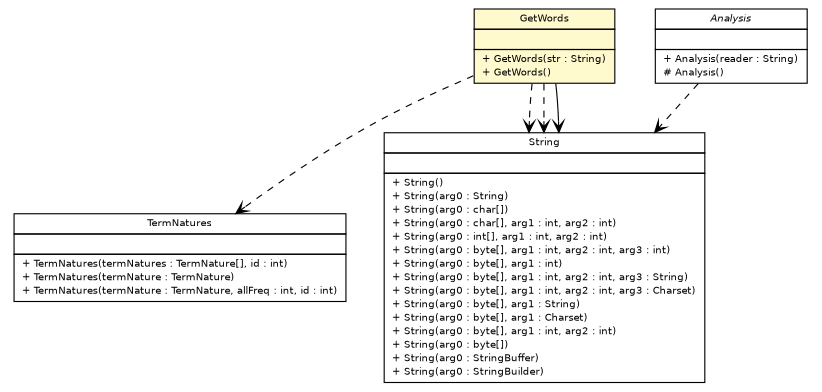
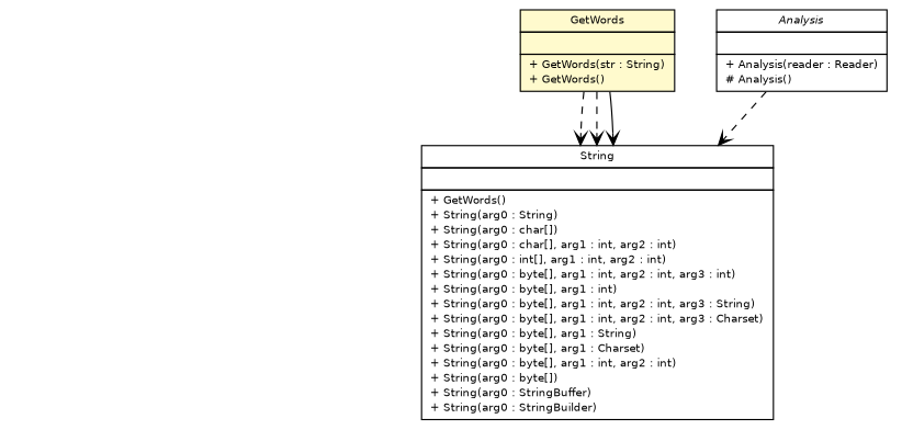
  digraph {
    node [fontcolor=black fontname=Helvetica fontsize=9.0 shape=plaintext]
    edge [arrowhead=open color=black fontcolor=black fontname=Helvetica fontsize=10.0 headport=p labelfontname=Helvetica labelfontsize=10 style=dashed tailport=p]
    n1 [label=<<table border="0" cellborder="1" cellspacing="0" cellpadding="2" port="p" bgcolor="lemonChiffon" href="./GetWords.html"> 		<tr><td><table border="0" cellspacing="0" cellpadding="1"> 			<tr><td> GetWords </td></tr> 		</table></td></tr> 		<tr><td><table border="0" cellspacing="0" cellpadding="1"> 			<tr><td align="left">  </td></tr> 		</table></td></tr> 		<tr><td><table border="0" cellspacing="0" cellpadding="1"> 			<tr><td align="left"> + GetWords(str : String) </td></tr> 			<tr><td align="left"> + GetWords() </td></tr> 		</table></td></tr> 		</table>>]
-   n2 [label=<<table border="0" cellborder="1" cellspacing="0" cellpadding="2" port="p" href="../domain/TermNatures.html"> 		<tr><td><table border="0" cellspacing="0" cellpadding="1"> 			<tr><td> TermNatures </td></tr> 		</table></td></tr> 		<tr><td><table border="0" cellspacing="0" cellpadding="1"> 			<tr><td align="left">  </td></tr> 		</table></td></tr> 		<tr><td><table border="0" cellspacing="0" cellpadding="1"> 			<tr><td align="left"> + TermNatures(termNatures : TermNature[], id : int) </td></tr> 			<tr><td align="left"> + TermNatures(termNature : TermNature) </td></tr> 			<tr><td align="left"> + TermNatures(termNature : TermNature, allFreq : int, id : int) </td></tr> 		</table></td></tr> 		</table>>]
-   n3 [label=<<table border="0" cellborder="1" cellspacing="0" cellpadding="2" port="p" href="http://java.sun.com/j2se/1.4.2/docs/api/java/lang/String.html"> 		<tr><td><table border="0" cellspacing="0" cellpadding="1"> 			<tr><td> String </td></tr> 		</table></td></tr> 		<tr><td><table border="0" cellspacing="0" cellpadding="1"> 			<tr><td align="left">  </td></tr> 		</table></td></tr> 		<tr><td><table border="0" cellspacing="0" cellpadding="1"> 			<tr><td align="left"> + String() </td></tr> 			<tr><td align="left"> + String(arg0 : String) </td></tr> 			<tr><td align="left"> + String(arg0 : char[]) </td></tr> 			<tr><td align="left"> + String(arg0 : char[], arg1 : int, arg2 : int) </td></tr> 			<tr><td align="left"> + String(arg0 : int[], arg1 : int, arg2 : int) </td></tr> 			<tr><td align="left"> + String(arg0 : byte[], arg1 : int, arg2 : int, arg3 : int) </td></tr> 			<tr><td align="left"> + String(arg0 : byte[], arg1 : int) </td></tr> 			<tr><td align="left"> + String(arg0 : byte[], arg1 : int, arg2 : int, arg3 : String) </td></tr> 			<tr><td align="left"> + String(arg0 : byte[], arg1 : int, arg2 : int, arg3 : Charset) </td></tr> 			<tr><td align="left"> + String(arg0 : byte[], arg1 : String) </td></tr> 			<tr><td align="left"> + String(arg0 : byte[], arg1 : Charset) </td></tr> 			<tr><td align="left"> + String(arg0 : byte[], arg1 : int, arg2 : int) </td></tr> 			<tr><td align="left"> + String(arg0 : byte[]) </td></tr> 			<tr><td align="left"> + String(arg0 : StringBuffer) </td></tr> 			<tr><td align="left"> + String(arg0 : StringBuilder) </td></tr> 		</table></td></tr> 		</table>>]
-   n4 [label=<<table border="0" cellborder="1" cellspacing="0" cellpadding="2" port="p" href="./Analysis.html"> 		<tr><td><table border="0" cellspacing="0" cellpadding="1"> 			<tr><td><font face="Helvetica-Oblique"> Analysis </font></td></tr> 		</table></td></tr> 		<tr><td><table border="0" cellspacing="0" cellpadding="1"> 			<tr><td align="left">  </td></tr> 		</table></td></tr> 		<tr><td><table border="0" cellspacing="0" cellpadding="1"> 			<tr><td align="left"> + Analysis(reader : String) </td></tr> 			<tr><td align="left"> # Analysis() </td></tr> 		</table></td></tr> 		</table>>]
-   n1 -> n2
+   n3 [label=<<table border="0" cellborder="1" cellspacing="0" cellpadding="2" port="p" href="http://java.sun.com/j2se/1.4.2/docs/api/java/lang/String.html"> 		<tr><td><table border="0" cellspacing="0" cellpadding="1"> 			<tr><td> String </td></tr> 		</table></td></tr> 		<tr><td><table border="0" cellspacing="0" cellpadding="1"> 			<tr><td align="left">  </td></tr> 		</table></td></tr> 		<tr><td><table border="0" cellspacing="0" cellpadding="1"> 			<tr><td align="left"> + GetWords() </td></tr> 			<tr><td align="left"> + String(arg0 : String) </td></tr> 			<tr><td align="left"> + String(arg0 : char[]) </td></tr> 			<tr><td align="left"> + String(arg0 : char[], arg1 : int, arg2 : int) </td></tr> 			<tr><td align="left"> + String(arg0 : int[], arg1 : int, arg2 : int) </td></tr> 			<tr><td align="left"> + String(arg0 : byte[], arg1 : int, arg2 : int, arg3 : int) </td></tr> 			<tr><td align="left"> + String(arg0 : byte[], arg1 : int) </td></tr> 			<tr><td align="left"> + String(arg0 : byte[], arg1 : int, arg2 : int, arg3 : String) </td></tr> 			<tr><td align="left"> + String(arg0 : byte[], arg1 : int, arg2 : int, arg3 : Charset) </td></tr> 			<tr><td align="left"> + String(arg0 : byte[], arg1 : String) </td></tr> 			<tr><td align="left"> + String(arg0 : byte[], arg1 : Charset) </td></tr> 			<tr><td align="left"> + String(arg0 : byte[], arg1 : int, arg2 : int) </td></tr> 			<tr><td align="left"> + String(arg0 : byte[]) </td></tr> 			<tr><td align="left"> + String(arg0 : StringBuffer) </td></tr> 			<tr><td align="left"> + String(arg0 : StringBuilder) </td></tr> 		</table></td></tr> 		</table>>]
+   n4 [label=<<table border="0" cellborder="1" cellspacing="0" cellpadding="2" port="p" href="./Analysis.html"> 		<tr><td><table border="0" cellspacing="0" cellpadding="1"> 			<tr><td><font face="Helvetica-Oblique"> Analysis </font></td></tr> 		</table></td></tr> 		<tr><td><table border="0" cellspacing="0" cellpadding="1"> 			<tr><td align="left">  </td></tr> 		</table></td></tr> 		<tr><td><table border="0" cellspacing="0" cellpadding="1"> 			<tr><td align="left"> + Analysis(reader : Reader) </td></tr> 			<tr><td align="left"> # Analysis() </td></tr> 		</table></td></tr> 		</table>>]
    n1 -> n3
    n1 -> n3
    n1 -> n3 [style=solid]
    n4 -> n3
  }
